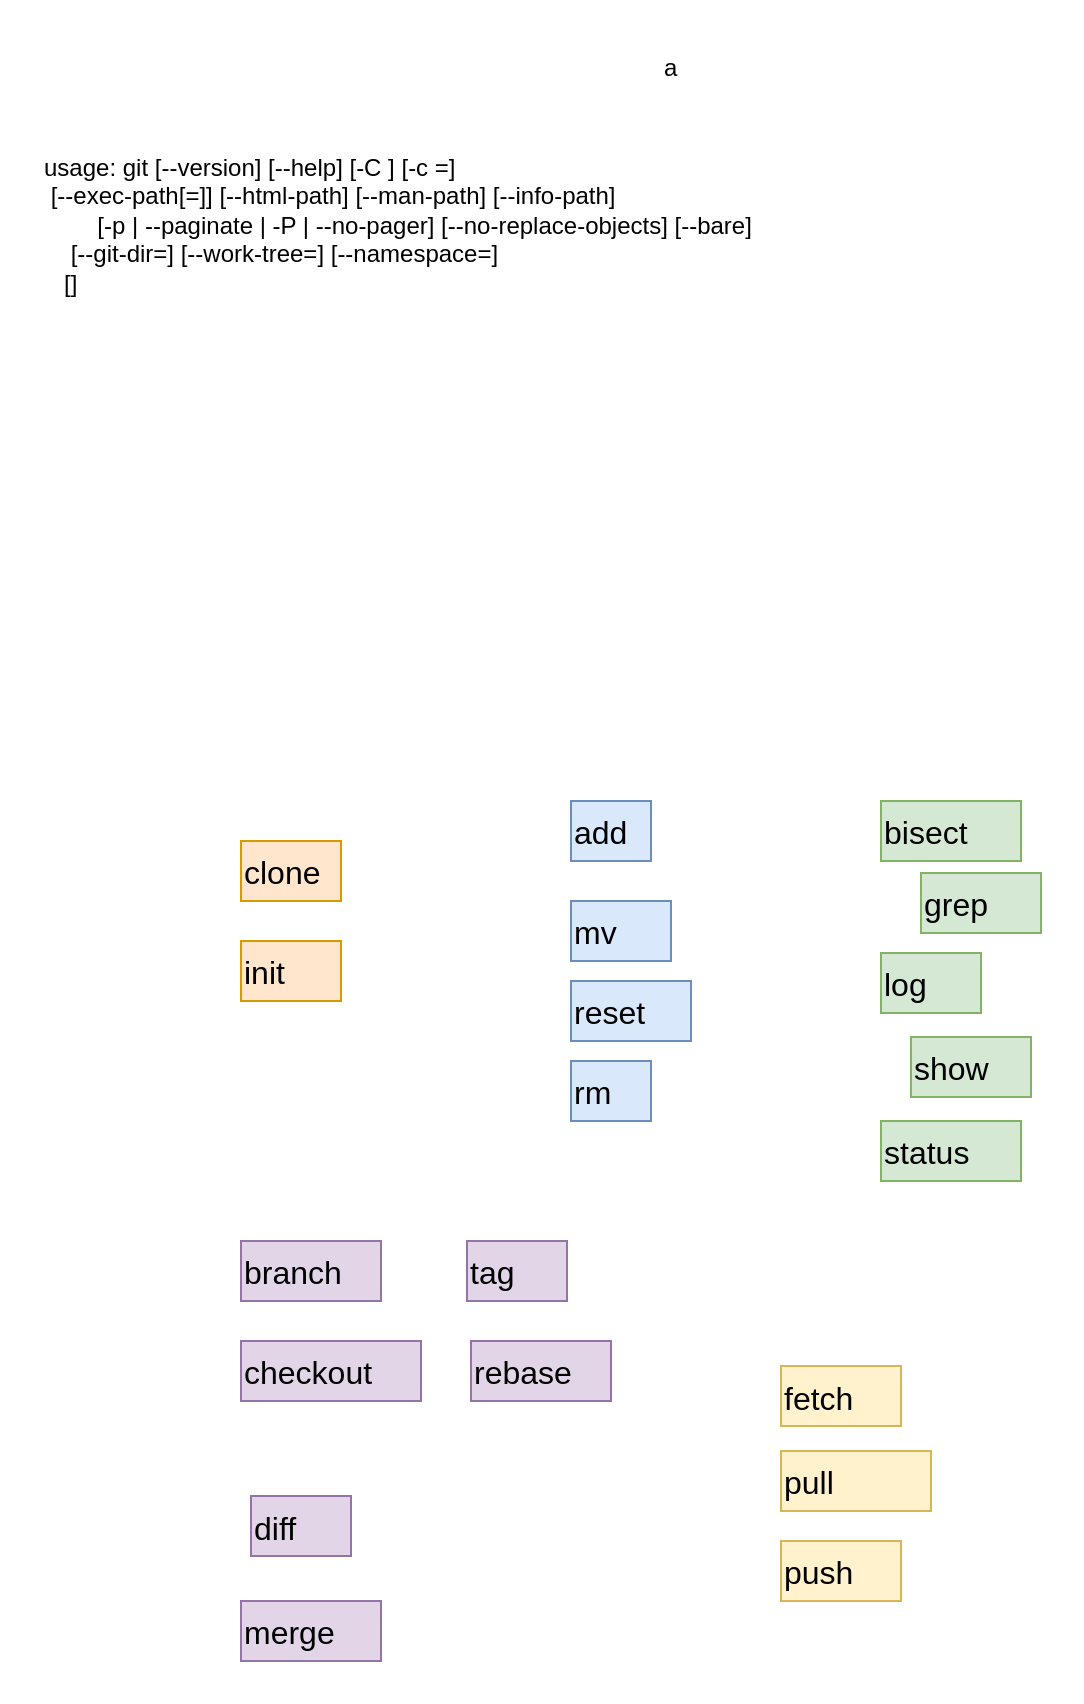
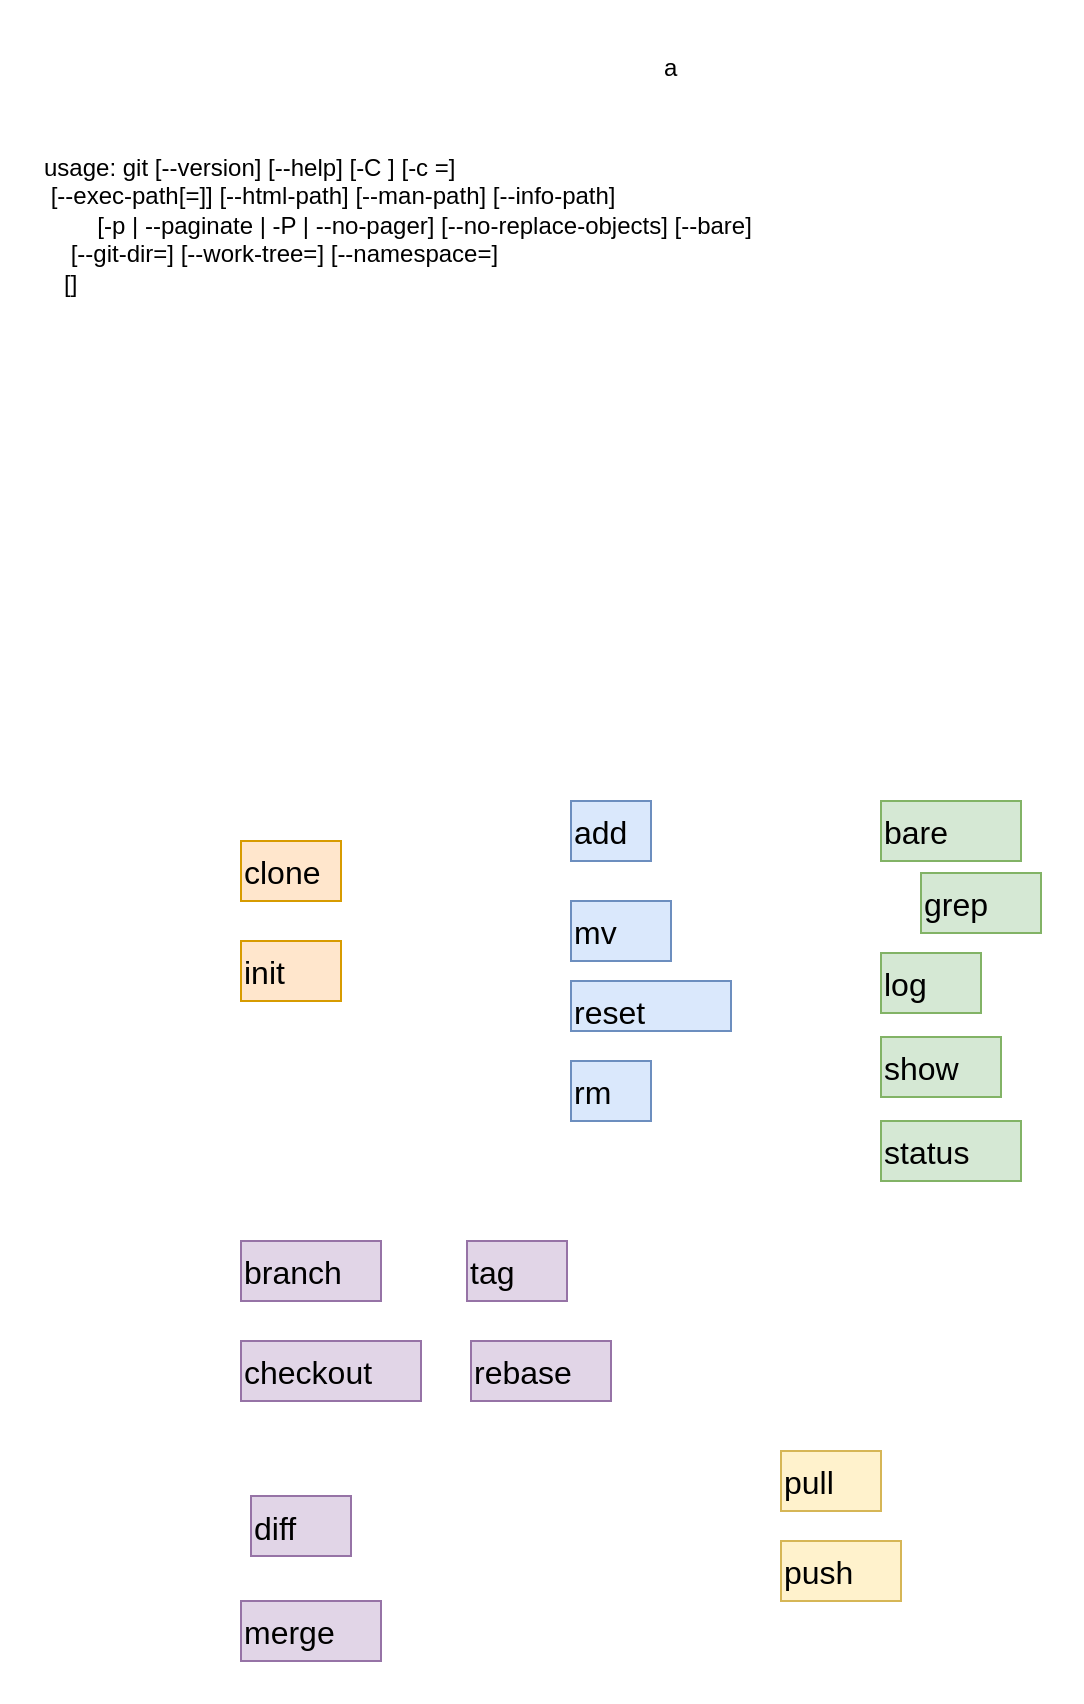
  <mxCell id="0" />
  <mxCell id="1" parent="0" />
  <mxCell id="2" value="a" style="text;html=1;" vertex="1" parent="1"><mxGeometry x="330" y="20" width="30" height="30" as="geometry" /></mxCell>
  <mxCell id="3" value="usage: git [--version] [--help] [-C ] [-c =]&amp;nbsp; &amp;nbsp; &amp;nbsp; &amp;nbsp; &amp;nbsp; &lt;br&gt;&amp;nbsp;[--exec-path[=]] [--html-path] [--man-path] [--info-path]&amp;nbsp; &amp;nbsp;&lt;br&gt;&amp;nbsp; &amp;nbsp; &amp;nbsp; &amp;nbsp; [-p | --paginate | -P | --no-pager] [--no-replace-objects] [--bare]&amp;nbsp; &amp;nbsp; &amp;nbsp; &amp;nbsp;&lt;br&gt;&amp;nbsp; &amp;nbsp; [--git-dir=] [--work-tree=] [--namespace=]&amp;nbsp; &amp;nbsp; &amp;nbsp; &amp;nbsp; &amp;nbsp;&lt;br&gt;&amp;nbsp;&amp;nbsp;&lt;command&gt; []" style="text;html=1;" vertex="1" parent="1"><mxGeometry x="20" y="70" width="370" height="80" as="geometry" /></mxCell>
  <mxCell id="4" value="clone" style="text;html=1;fontSize=16;fillColor=#ffe6cc;strokeColor=#d79b00;" vertex="1" parent="1"><mxGeometry x="120" y="420" width="50" height="30" as="geometry" /></mxCell>
  <mxCell id="5" value="init" style="text;html=1;fontSize=16;fillColor=#ffe6cc;strokeColor=#d79b00;" vertex="1" parent="1"><mxGeometry x="120" y="470" width="50" height="30" as="geometry" /></mxCell>
  <mxCell id="6" value="add" style="text;html=1;fontSize=16;fillColor=#dae8fc;strokeColor=#6c8ebf;" vertex="1" parent="1"><mxGeometry x="285" y="400" width="40" height="30" as="geometry" /></mxCell>
  <mxCell id="7" value="mv" style="text;html=1;fontSize=16;fillColor=#dae8fc;strokeColor=#6c8ebf;" vertex="1" parent="1"><mxGeometry x="285" y="450" width="50" height="30" as="geometry" /></mxCell>
- <mxCell id="8" value="reset" style="text;html=1;fontSize=16;fillColor=#dae8fc;strokeColor=#6c8ebf;" vertex="1" parent="1"><mxGeometry x="285" y="490" width="60" height="30" as="geometry" /></mxCell>
+ <mxCell id="8" value="reset" style="text;html=1;fontSize=16;fillColor=#dae8fc;strokeColor=#6c8ebf;" vertex="1" parent="1"><mxGeometry x="285" y="490" width="80" height="25" as="geometry" /></mxCell>
  <mxCell id="9" value="rm" style="text;html=1;fontSize=16;fillColor=#dae8fc;strokeColor=#6c8ebf;" vertex="1" parent="1"><mxGeometry x="285" y="530" width="40" height="30" as="geometry" /></mxCell>
- <mxCell id="10" value="bisect" style="text;html=1;fontSize=16;fillColor=#d5e8d4;strokeColor=#82b366;" vertex="1" parent="1"><mxGeometry x="440" y="400" width="70" height="30" as="geometry" /></mxCell>
+ <mxCell id="10" value="bare" style="text;html=1;fontSize=16;fillColor=#d5e8d4;strokeColor=#82b366;" vertex="1" parent="1"><mxGeometry x="440" y="400" width="70" height="30" as="geometry" /></mxCell>
  <mxCell id="11" value="grep" style="text;html=1;fontSize=16;fillColor=#d5e8d4;strokeColor=#82b366;" vertex="1" parent="1"><mxGeometry x="460" y="436" width="60" height="30" as="geometry" /></mxCell>
  <mxCell id="12" value="log" style="text;html=1;fontSize=16;fillColor=#d5e8d4;strokeColor=#82b366;" vertex="1" parent="1"><mxGeometry x="440" y="476" width="50" height="30" as="geometry" /></mxCell>
- <mxCell id="13" value="show" style="text;html=1;fontSize=16;fillColor=#d5e8d4;strokeColor=#82b366;" vertex="1" parent="1"><mxGeometry x="455" y="518" width="60" height="30" as="geometry" /></mxCell>
+ <mxCell id="13" value="show" style="text;html=1;fontSize=16;fillColor=#d5e8d4;strokeColor=#82b366;" vertex="1" parent="1"><mxGeometry x="440" y="518" width="60" height="30" as="geometry" /></mxCell>
  <mxCell id="14" value="status" style="text;html=1;fontSize=16;fillColor=#d5e8d4;strokeColor=#82b366;" vertex="1" parent="1"><mxGeometry x="440" y="560" width="70" height="30" as="geometry" /></mxCell>
  <mxCell id="15" value="branch" style="text;html=1;fontSize=16;fillColor=#e1d5e7;strokeColor=#9673a6;" vertex="1" parent="1"><mxGeometry x="120" y="620" width="70" height="30" as="geometry" /></mxCell>
  <mxCell id="16" value="checkout" style="text;html=1;fontSize=16;fillColor=#e1d5e7;strokeColor=#9673a6;" vertex="1" parent="1"><mxGeometry x="120" y="670" width="90" height="30" as="geometry" /></mxCell>
  <mxCell id="17" value="diff" style="text;html=1;fontSize=16;fillColor=#e1d5e7;strokeColor=#9673a6;" vertex="1" parent="1"><mxGeometry x="125" y="747.5" width="50" height="30" as="geometry" /></mxCell>
  <mxCell id="18" value="merge" style="text;html=1;fontSize=16;fillColor=#e1d5e7;strokeColor=#9673a6;" vertex="1" parent="1"><mxGeometry x="120" y="800" width="70" height="30" as="geometry" /></mxCell>
  <mxCell id="19" value="rebase" style="text;html=1;fontSize=16;fillColor=#e1d5e7;strokeColor=#9673a6;" vertex="1" parent="1"><mxGeometry x="235" y="670" width="70" height="30" as="geometry" /></mxCell>
  <mxCell id="20" value="tag" style="text;html=1;fontSize=16;fillColor=#e1d5e7;strokeColor=#9673a6;" vertex="1" parent="1"><mxGeometry x="233" y="620" width="50" height="30" as="geometry" /></mxCell>
- <mxCell id="21" value="fetch" style="text;html=1;fontSize=16;fillColor=#fff2cc;strokeColor=#d6b656;" vertex="1" parent="1"><mxGeometry x="390" y="682.5" width="60" height="30" as="geometry" /></mxCell>
- <mxCell id="22" value="pull" style="text;html=1;fontSize=16;fillColor=#fff2cc;strokeColor=#d6b656;" vertex="1" parent="1"><mxGeometry x="390" y="725" width="75" height="30" as="geometry" /></mxCell>
+ <mxCell id="22" value="pull" style="text;html=1;fontSize=16;fillColor=#fff2cc;strokeColor=#d6b656;" vertex="1" parent="1"><mxGeometry x="390" y="725" width="50" height="30" as="geometry" /></mxCell>
  <mxCell id="23" value="push" style="text;html=1;fontSize=16;fillColor=#fff2cc;strokeColor=#d6b656;" vertex="1" parent="1"><mxGeometry x="390" y="770" width="60" height="30" as="geometry" /></mxCell>
